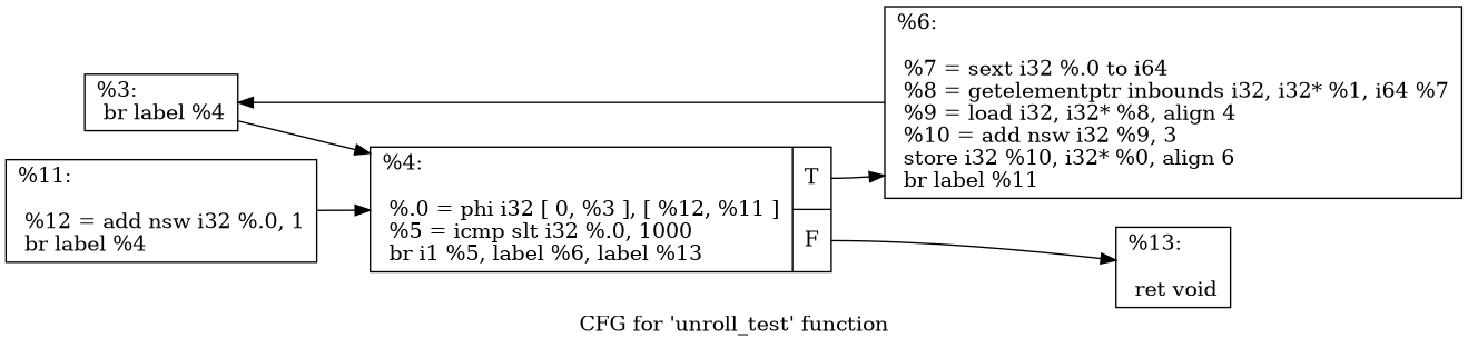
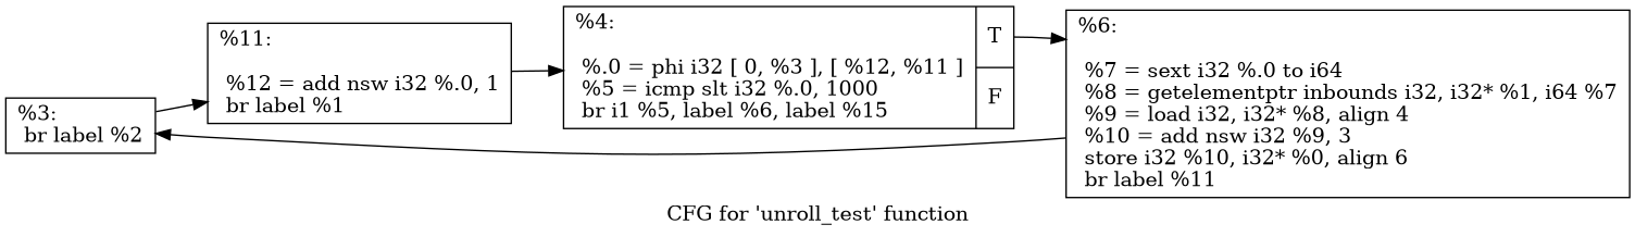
  digraph {
    label="CFG for 'unroll_test' function"
    rankdir=LR
    node [shape=record]
-   n1 [label="{%3:\l  br label %4\l}"]
-   n2 [label="{%4:\l\l  %.0 = phi i32 [ 0, %3 ], [ %12, %11 ]\l  %5 = icmp slt i32 %.0, 1000\l  br i1 %5, label %6, label %13\l|{<s0>T|<s1>F}}"]
+   n1 [label="{%3:\l  br label %2\l}"]
+   n2 [label="{%4:\l\l  %.0 = phi i32 [ 0, %3 ], [ %12, %11 ]\l  %5 = icmp slt i32 %.0, 1000\l  br i1 %5, label %6, label %15\l|{<s0>T|<s1>F}}"]
    n3 [label="{%6:\l\l  %7 = sext i32 %.0 to i64\l  %8 = getelementptr inbounds i32, i32* %1, i64 %7\l  %9 = load i32, i32* %8, align 4\l  %10 = add nsw i32 %9, 3\l  store i32 %10, i32* %0, align 6\l  br label %11\l}"]
-   n4 [label="{%13:\l\l  ret void\l}"]
-   n5 [label="{%11:\l\l  %12 = add nsw i32 %.0, 1\l  br label %4\l}"]
-   n1 -> n2
+   n5 [label="{%11:\l\l  %12 = add nsw i32 %.0, 1\l  br label %1\l}"]
+   n1 -> n5
    n2 -> n3 [tailport=s0]
-   n2 -> n4 [tailport=s1]
    n3 -> n1
    n5 -> n2
  }
